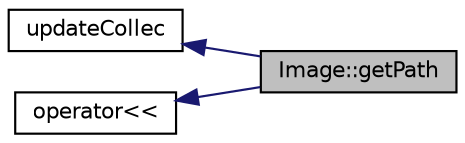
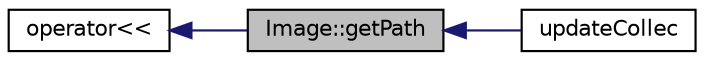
  digraph {
    fontname="DejaVu Sans"
    rankdir=LR
    node [color=black fillcolor=white fontname="DejaVu Sans" fontsize=10 shape=record style=filled]
    edge [color=midnightblue dir=back fontname="DejaVu Sans" fontsize=10 labelfontname=Helvetica labelfontsize=10 style=solid]
    n1 [fillcolor=grey75 fontcolor=black height=0.2 label="Image::getPath" width=0.4]
    n2 [height=0.2 label=updateCollec width=0.4]
    n3 [height=0.2 label="operator\<\<" width=0.4]
-   n2 -> n1
+   n1 -> n2
    n3 -> n1
  }
